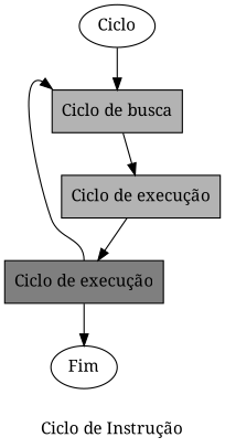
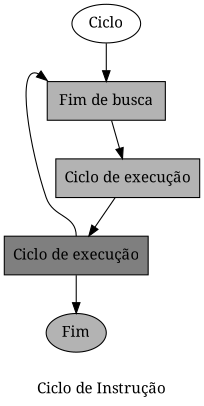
  digraph {
    fontname="Noto Serif"
    label="Ciclo de Instrução"
    rankdir=TB
    node [fillcolor=white fontname="Noto Serif" shape=box style=filled]
    edge [fontname="Noto Serif"]
    n1 [label=Ciclo shape=ellipse]
-   n2 [fillcolor=gray70 label="Ciclo de busca"]
+   n2 [fillcolor=gray70 label="Fim de busca"]
    n3 [fillcolor=gray70 label="Ciclo de execução"]
-   n4 [label=Fim shape=ellipse]
+   n4 [fillcolor=gray70 label=Fim shape=ellipse]
    n5 [fillcolor=gray50 label="Ciclo de execução"]
    n1 -> n2
    n2 -> n3
    n3 -> n5
    n5 -> n2 [headport=nw tailport=n]
    n5 -> n4
  }
